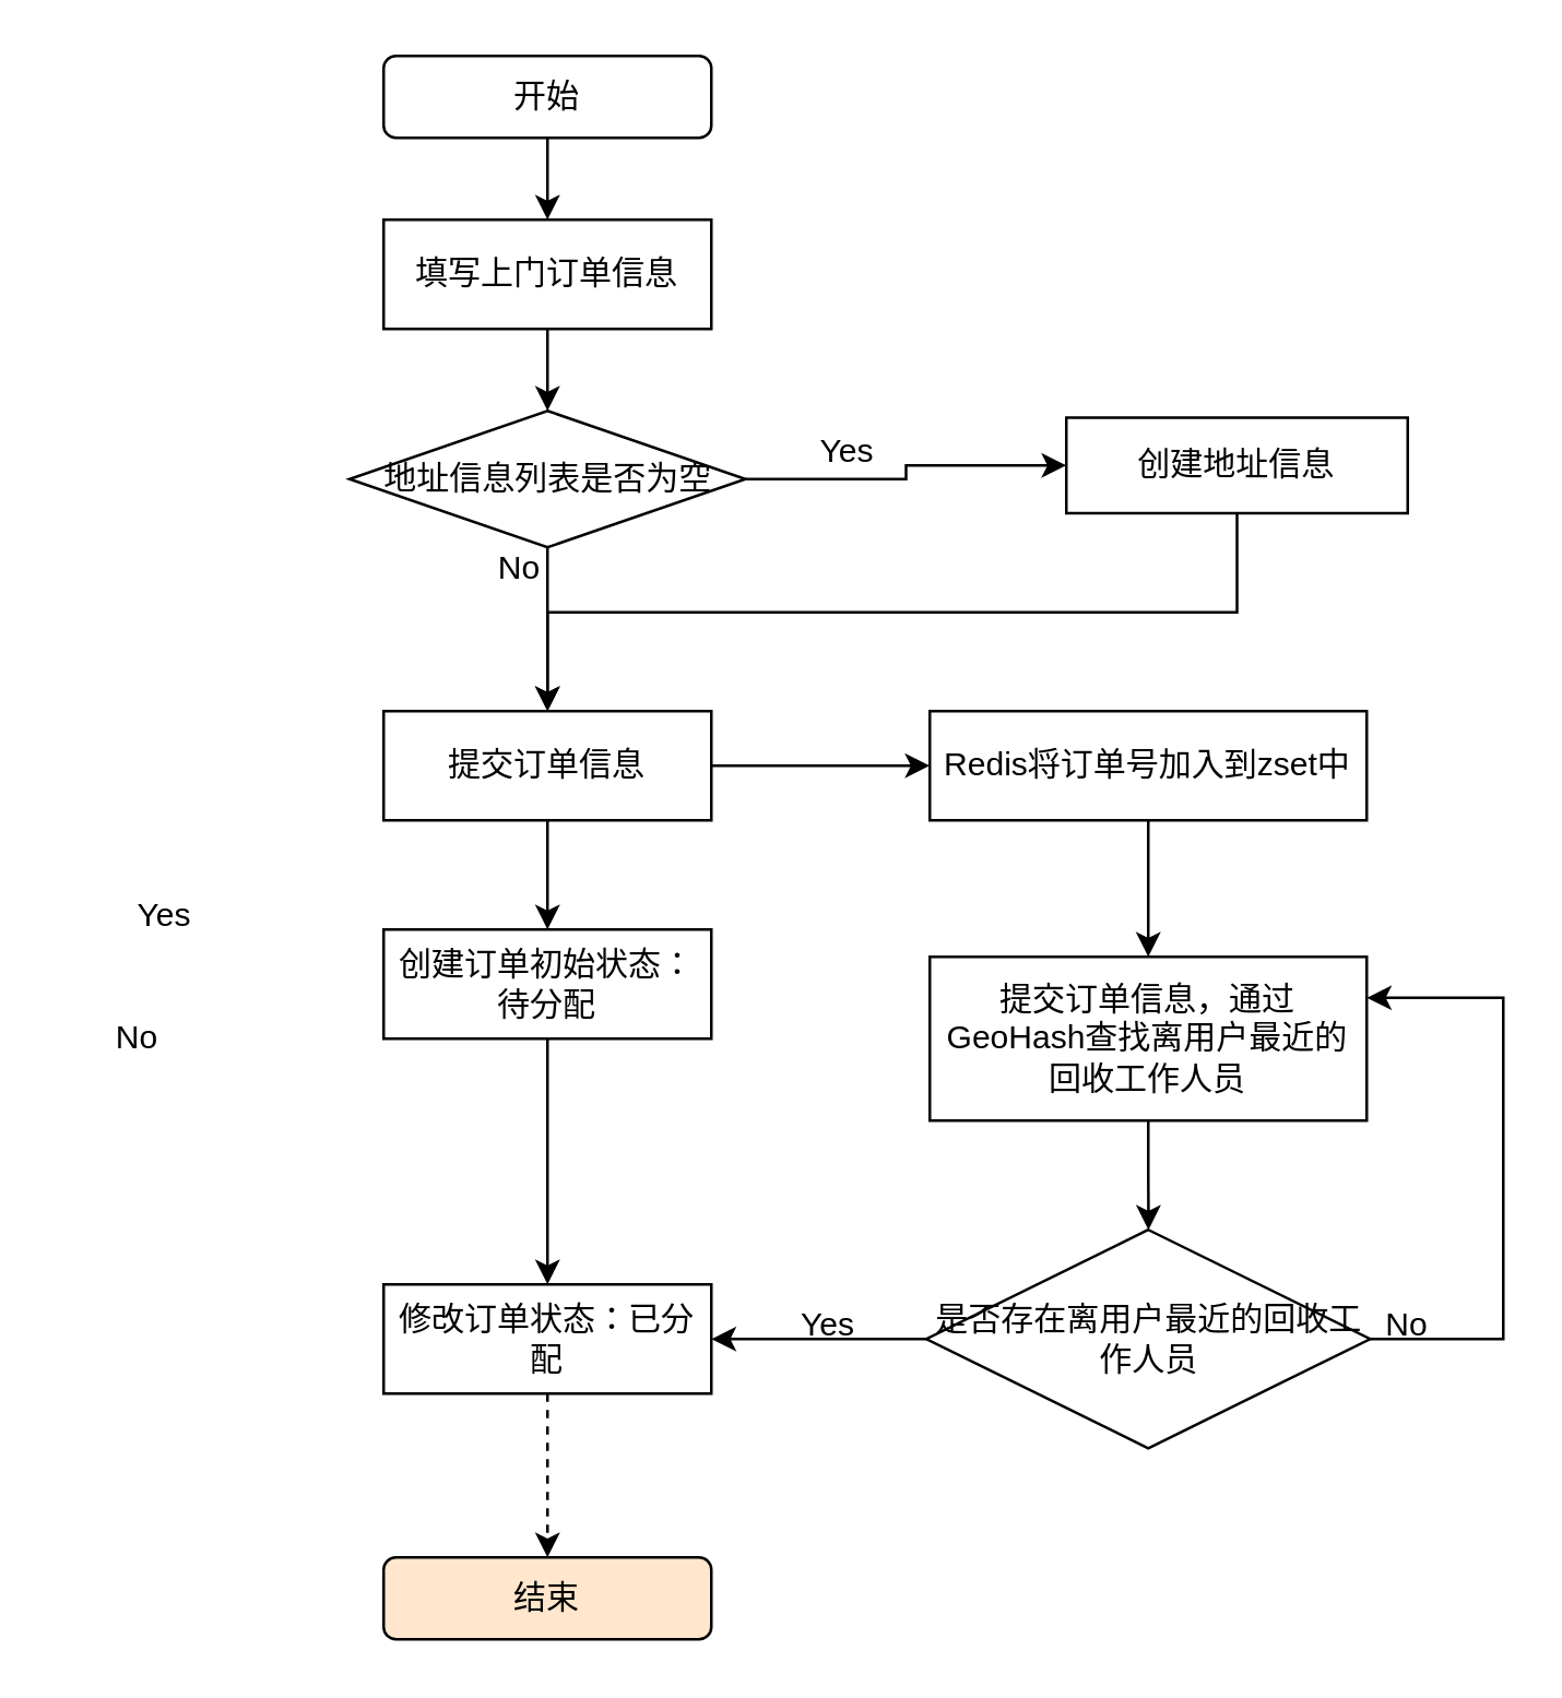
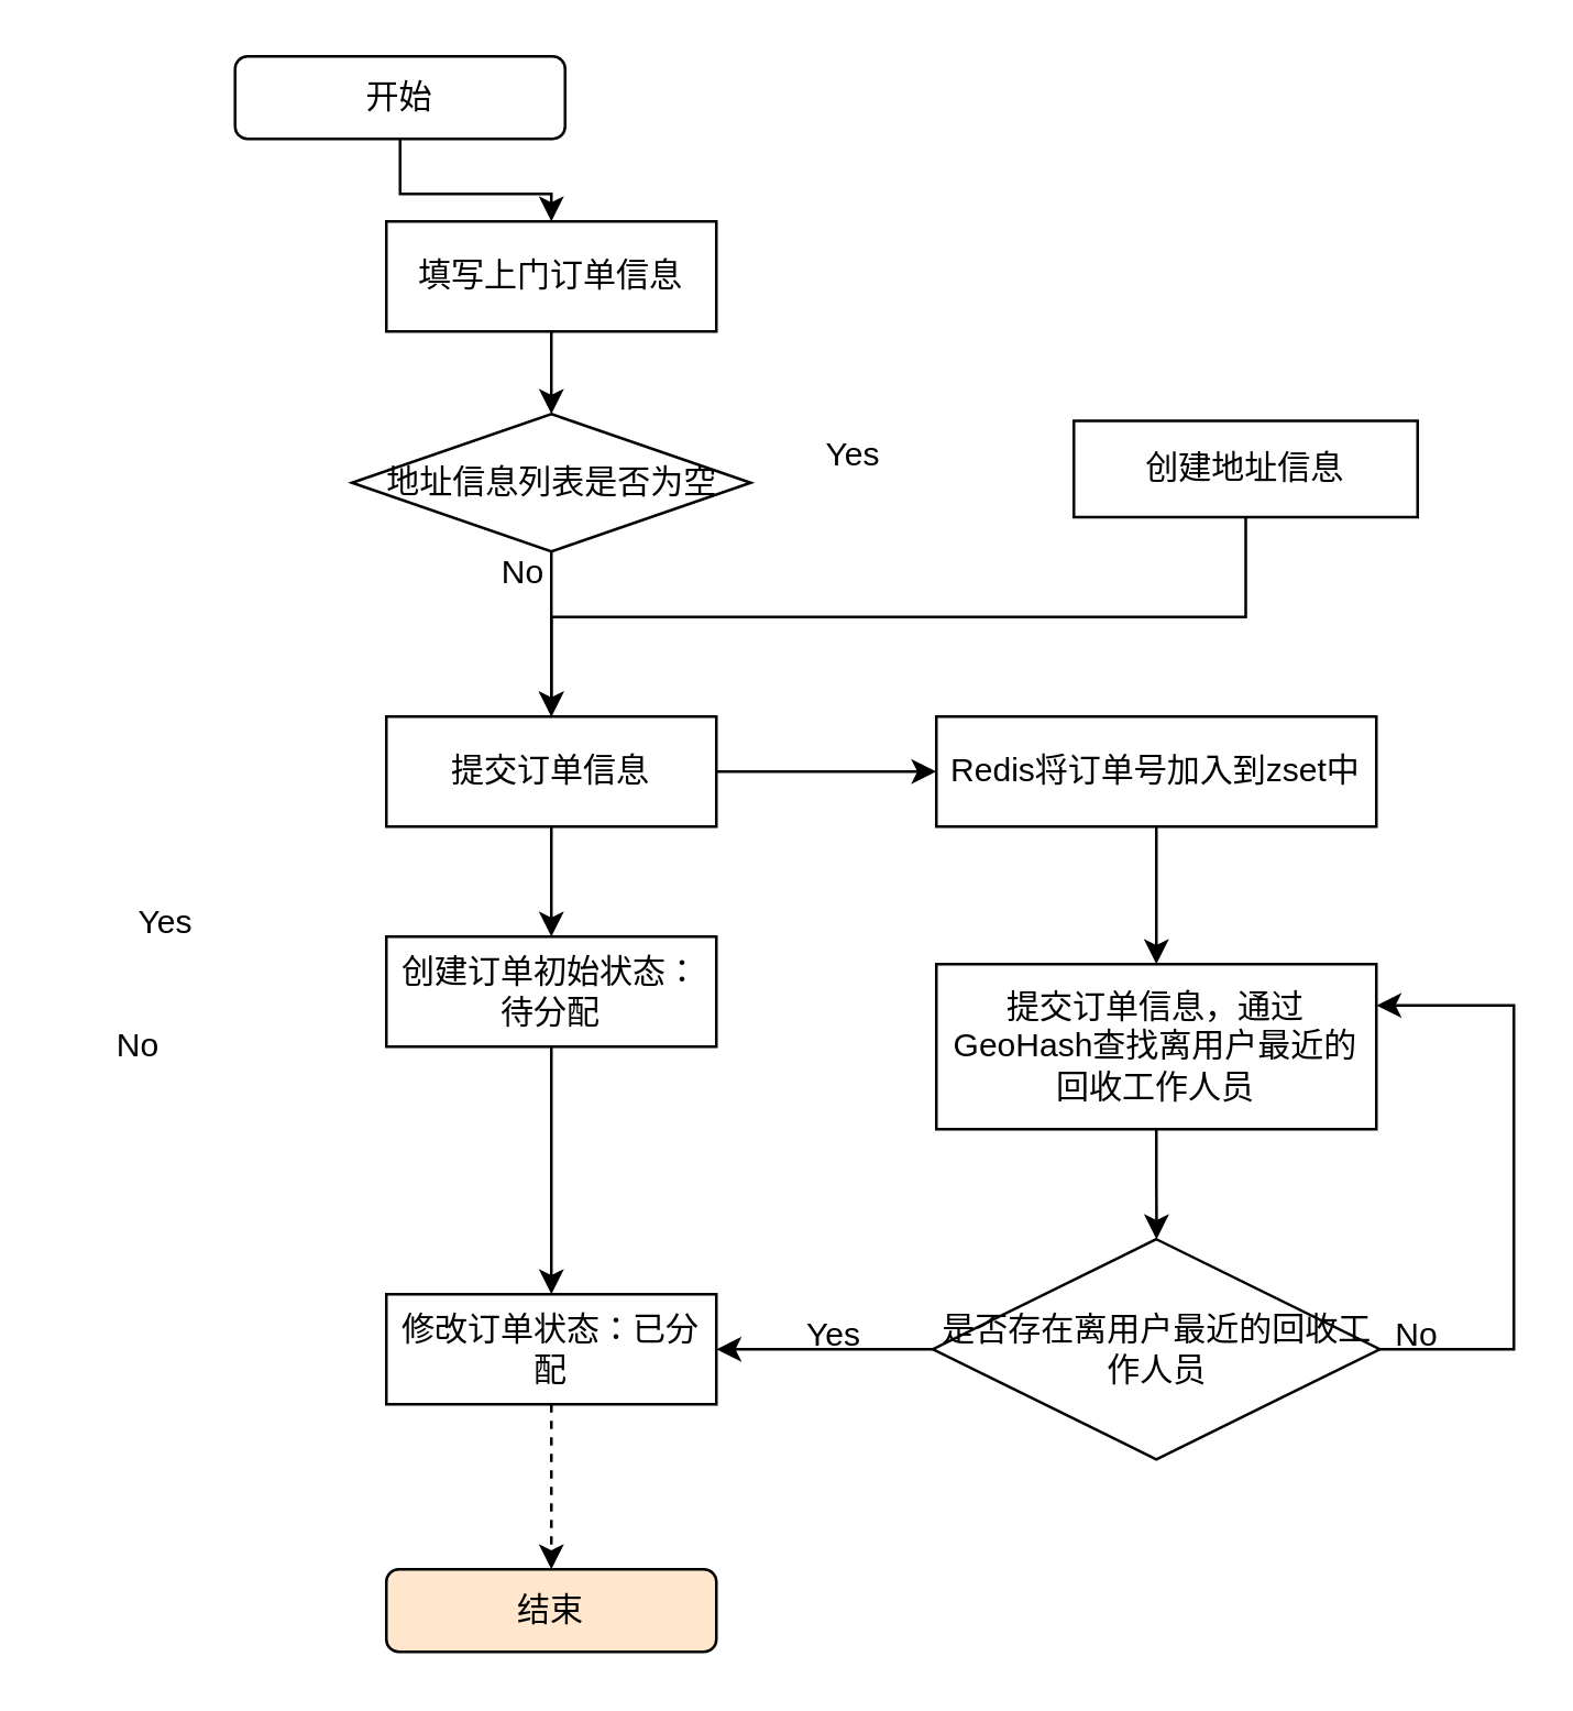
  <mxCell id="0" />
  <mxCell id="1" parent="0" />
  <mxCell id="2" style="edgeStyle=orthogonalEdgeStyle;rounded=0;orthogonalLoop=1;jettySize=auto;html=1;exitX=0.5;exitY=1;exitDx=0;exitDy=0;" edge="1" parent="1" source="3" target="5"><mxGeometry relative="1" as="geometry" /></mxCell>
- <mxCell id="3" value="开始" style="rounded=1;whiteSpace=wrap;html=1;" vertex="1" parent="1"><mxGeometry x="140" y="20" width="120" height="30" as="geometry" /></mxCell>
+ <mxCell id="3" value="开始" style="rounded=1;whiteSpace=wrap;html=1;" vertex="1" parent="1"><mxGeometry x="85" y="20" width="120" height="30" as="geometry" /></mxCell>
  <mxCell id="4" value="" style="edgeStyle=orthogonalEdgeStyle;rounded=0;orthogonalLoop=1;jettySize=auto;html=1;" edge="1" parent="1" source="5" target="8"><mxGeometry relative="1" as="geometry" /></mxCell>
  <mxCell id="5" value="填写上门订单信息" style="rounded=0;whiteSpace=wrap;html=1;" vertex="1" parent="1"><mxGeometry x="140" y="80" width="120" height="40" as="geometry" /></mxCell>
- <mxCell id="6" value="" style="edgeStyle=orthogonalEdgeStyle;rounded=0;orthogonalLoop=1;jettySize=auto;html=1;" edge="1" parent="1" source="8" target="10"><mxGeometry relative="1" as="geometry" /></mxCell>
  <mxCell id="7" value="" style="edgeStyle=orthogonalEdgeStyle;rounded=0;orthogonalLoop=1;jettySize=auto;html=1;" edge="1" parent="1" source="8" target="13"><mxGeometry relative="1" as="geometry" /></mxCell>
  <mxCell id="8" value="地址信息列表是否为空" style="rhombus;whiteSpace=wrap;html=1;rounded=0;" vertex="1" parent="1"><mxGeometry x="127.5" y="150" width="145" height="50" as="geometry" /></mxCell>
  <mxCell id="9" style="edgeStyle=orthogonalEdgeStyle;rounded=0;orthogonalLoop=1;jettySize=auto;html=1;exitX=0.5;exitY=1;exitDx=0;exitDy=0;" edge="1" parent="1" source="10" target="13"><mxGeometry relative="1" as="geometry" /></mxCell>
  <mxCell id="10" value="创建地址信息" style="whiteSpace=wrap;html=1;rounded=0;" vertex="1" parent="1"><mxGeometry x="390" y="152.5" width="125" height="35" as="geometry" /></mxCell>
  <mxCell id="11" value="" style="edgeStyle=orthogonalEdgeStyle;rounded=0;orthogonalLoop=1;jettySize=auto;html=1;" edge="1" parent="1" source="13" target="15"><mxGeometry relative="1" as="geometry" /></mxCell>
  <mxCell id="12" value="" style="edgeStyle=orthogonalEdgeStyle;rounded=0;orthogonalLoop=1;jettySize=auto;html=1;" edge="1" parent="1" source="13" target="22"><mxGeometry relative="1" as="geometry" /></mxCell>
  <mxCell id="13" value="提交订单信息" style="whiteSpace=wrap;html=1;rounded=0;" vertex="1" parent="1"><mxGeometry x="140" y="260" width="120" height="40" as="geometry" /></mxCell>
  <mxCell id="14" value="" style="edgeStyle=orthogonalEdgeStyle;rounded=0;orthogonalLoop=1;jettySize=auto;html=1;" edge="1" parent="1" source="15" target="17"><mxGeometry relative="1" as="geometry" /></mxCell>
  <mxCell id="15" value="Redis将订单号加入到zset中" style="whiteSpace=wrap;html=1;rounded=0;" vertex="1" parent="1"><mxGeometry x="340" y="260" width="160" height="40" as="geometry" /></mxCell>
  <mxCell id="16" value="" style="edgeStyle=orthogonalEdgeStyle;rounded=0;orthogonalLoop=1;jettySize=auto;html=1;" edge="1" parent="1" source="17" target="20"><mxGeometry relative="1" as="geometry" /></mxCell>
  <mxCell id="17" value="提交订单信息，通过GeoHash查找离用户最近的回收工作人员" style="whiteSpace=wrap;html=1;rounded=0;" vertex="1" parent="1"><mxGeometry x="340" y="350" width="160" height="60" as="geometry" /></mxCell>
  <mxCell id="18" style="edgeStyle=orthogonalEdgeStyle;rounded=0;orthogonalLoop=1;jettySize=auto;html=1;exitX=1;exitY=0.5;exitDx=0;exitDy=0;entryX=1;entryY=0.25;entryDx=0;entryDy=0;" edge="1" parent="1" source="20" target="17"><mxGeometry relative="1" as="geometry"><Array as="points"><mxPoint x="550" y="490" /><mxPoint x="550" y="365" /></Array></mxGeometry></mxCell>
  <mxCell id="19" style="edgeStyle=orthogonalEdgeStyle;rounded=0;orthogonalLoop=1;jettySize=auto;html=1;exitX=0;exitY=0.5;exitDx=0;exitDy=0;entryX=1;entryY=0.5;entryDx=0;entryDy=0;" edge="1" parent="1" source="20" target="24"><mxGeometry relative="1" as="geometry" /></mxCell>
  <mxCell id="20" value="是否存在离用户最近的回收工作人员" style="rhombus;whiteSpace=wrap;html=1;rounded=0;" vertex="1" parent="1"><mxGeometry x="338.75" y="450" width="162.5" height="80" as="geometry" /></mxCell>
  <mxCell id="21" value="" style="edgeStyle=orthogonalEdgeStyle;rounded=0;orthogonalLoop=1;jettySize=auto;html=1;" edge="1" parent="1" source="22" target="24"><mxGeometry relative="1" as="geometry" /></mxCell>
  <mxCell id="22" value="创建订单初始状态：待分配" style="whiteSpace=wrap;html=1;rounded=0;" vertex="1" parent="1"><mxGeometry x="140" y="340" width="120" height="40" as="geometry" /></mxCell>
  <mxCell id="23" style="edgeStyle=orthogonalEdgeStyle;rounded=0;orthogonalLoop=1;jettySize=auto;html=1;exitX=0.5;exitY=1;exitDx=0;exitDy=0;dashed=1;" edge="1" parent="1" source="24" target="25"><mxGeometry relative="1" as="geometry" /></mxCell>
  <mxCell id="24" value="修改订单状态：已分配" style="whiteSpace=wrap;html=1;rounded=0;" vertex="1" parent="1"><mxGeometry x="140" y="470" width="120" height="40" as="geometry" /></mxCell>
  <mxCell id="25" value="结束" style="rounded=1;whiteSpace=wrap;html=1;fillColor=#ffe6cc;" vertex="1" parent="1"><mxGeometry x="140" y="570" width="120" height="30" as="geometry" /></mxCell>
  <mxCell id="26" value="Yes" style="text;html=1;strokeColor=none;fillColor=none;align=center;verticalAlign=middle;whiteSpace=wrap;rounded=0;" vertex="1" parent="1"><mxGeometry x="30" y="320" width="60" height="30" as="geometry" /></mxCell>
  <mxCell id="27" value="No" style="text;html=1;strokeColor=none;fillColor=none;align=center;verticalAlign=middle;whiteSpace=wrap;rounded=0;" vertex="1" parent="1"><mxGeometry x="20" y="365" width="60" height="30" as="geometry" /></mxCell>
  <mxCell id="28" value="Yes" style="text;html=1;strokeColor=none;fillColor=none;align=center;verticalAlign=middle;whiteSpace=wrap;rounded=0;" vertex="1" parent="1"><mxGeometry x="280" y="150" width="60" height="30" as="geometry" /></mxCell>
  <mxCell id="29" value="No" style="text;html=1;strokeColor=none;fillColor=none;align=center;verticalAlign=middle;whiteSpace=wrap;rounded=0;" vertex="1" parent="1"><mxGeometry x="160" y="192.5" width="60" height="30" as="geometry" /></mxCell>
  <mxCell id="30" value="No" style="text;html=1;strokeColor=none;fillColor=none;align=center;verticalAlign=middle;whiteSpace=wrap;rounded=0;" vertex="1" parent="1"><mxGeometry x="485" y="470" width="60" height="30" as="geometry" /></mxCell>
  <mxCell id="31" value="Yes" style="text;html=1;strokeColor=none;fillColor=none;align=center;verticalAlign=middle;whiteSpace=wrap;rounded=0;" vertex="1" parent="1"><mxGeometry x="272.5" y="470" width="60" height="30" as="geometry" /></mxCell>
